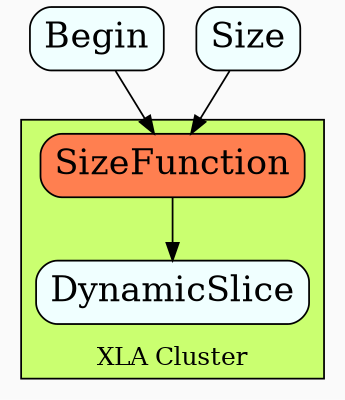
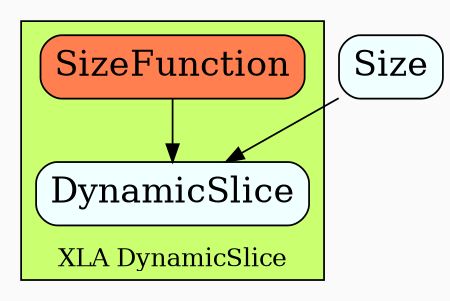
  digraph {
    bgcolor=gray98
    compound=true
    node [fillcolor=azure fontsize=20 shape=box style="filled,rounded"]
    SizeFunction [fillcolor=coral]
    DynamicSlice
-   Begin
    Size
    subgraph cluster_1 {
      fillcolor=darkolivegreen1
-     label="XLA Cluster"
+     label="XLA DynamicSlice"
      labelloc=b
      style=filled
      SizeFunction
      DynamicSlice
    }
    SizeFunction -> DynamicSlice
-   Begin -> SizeFunction
-   Size -> SizeFunction
+   Size -> DynamicSlice
  }
